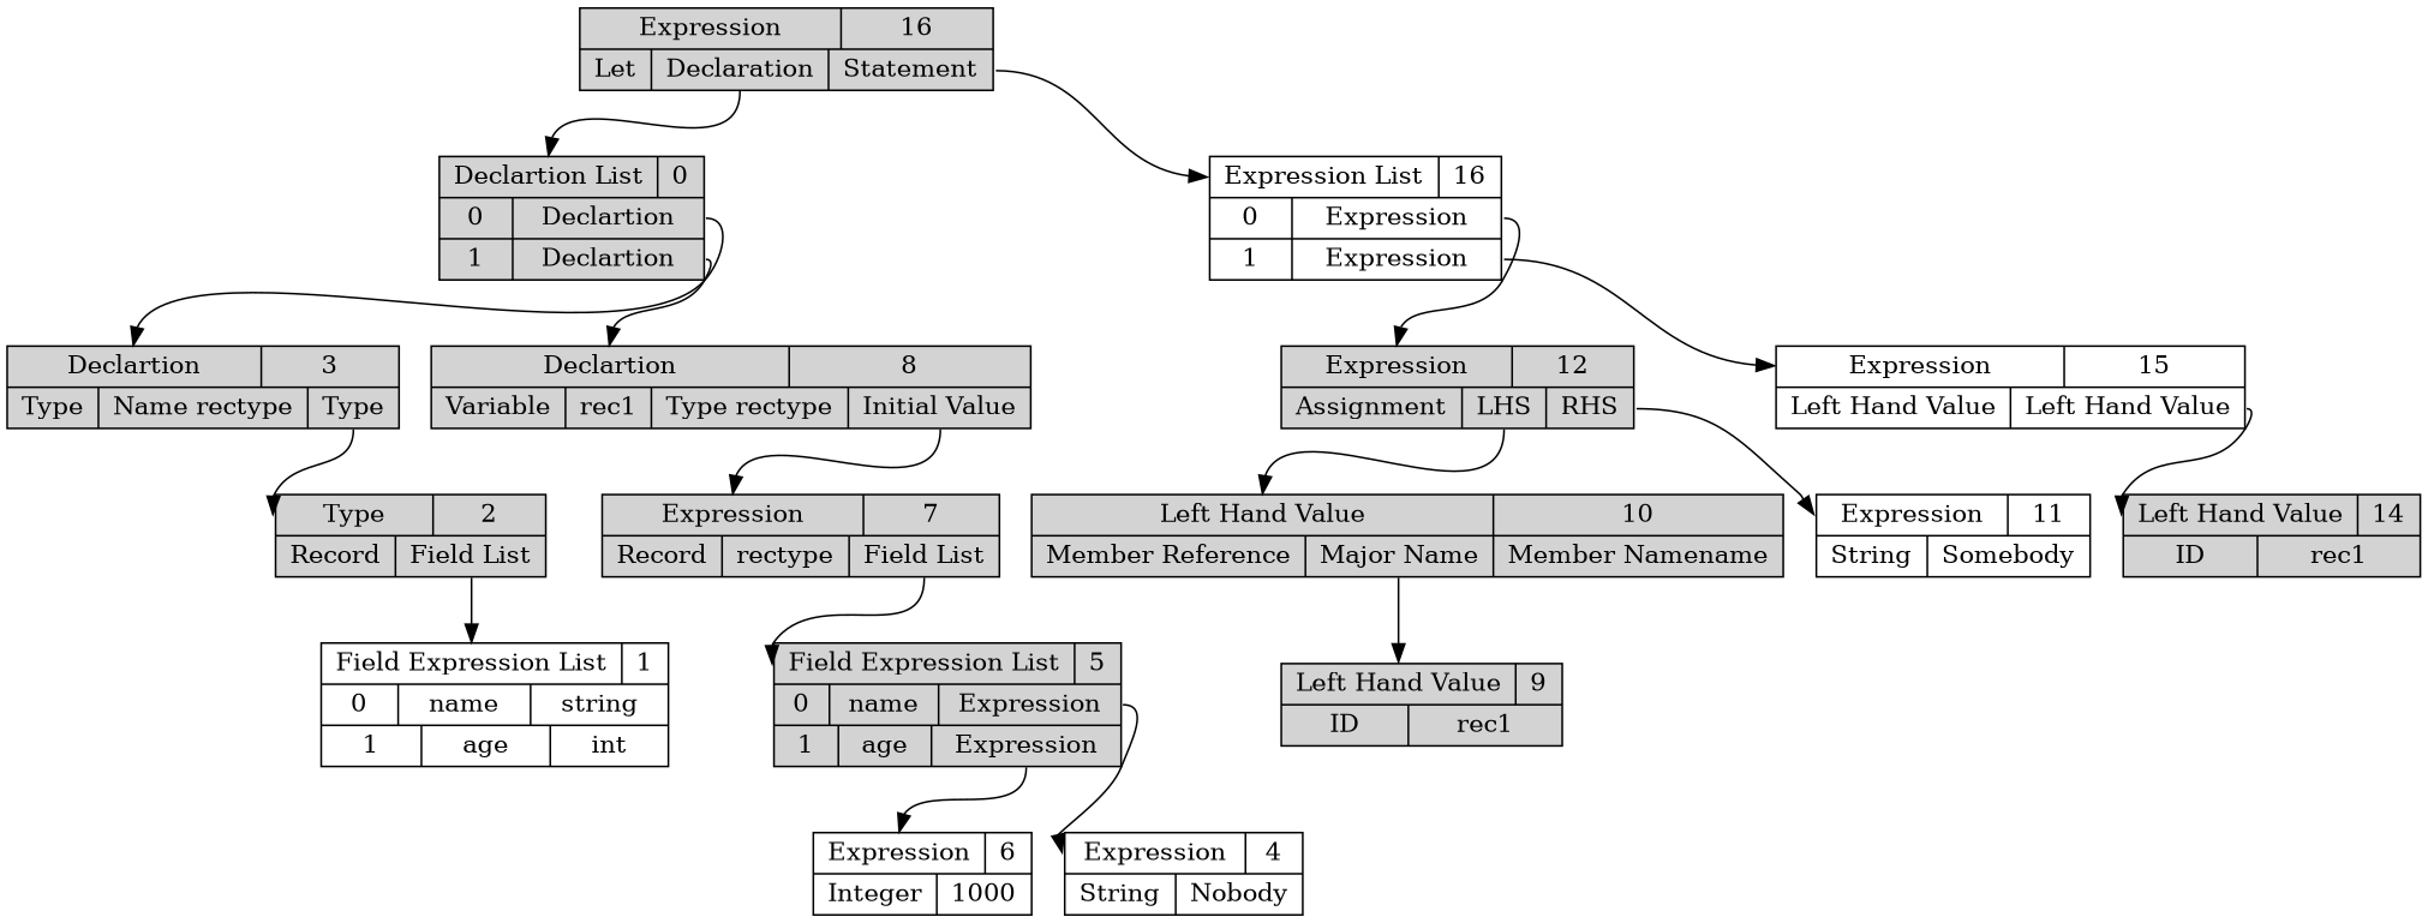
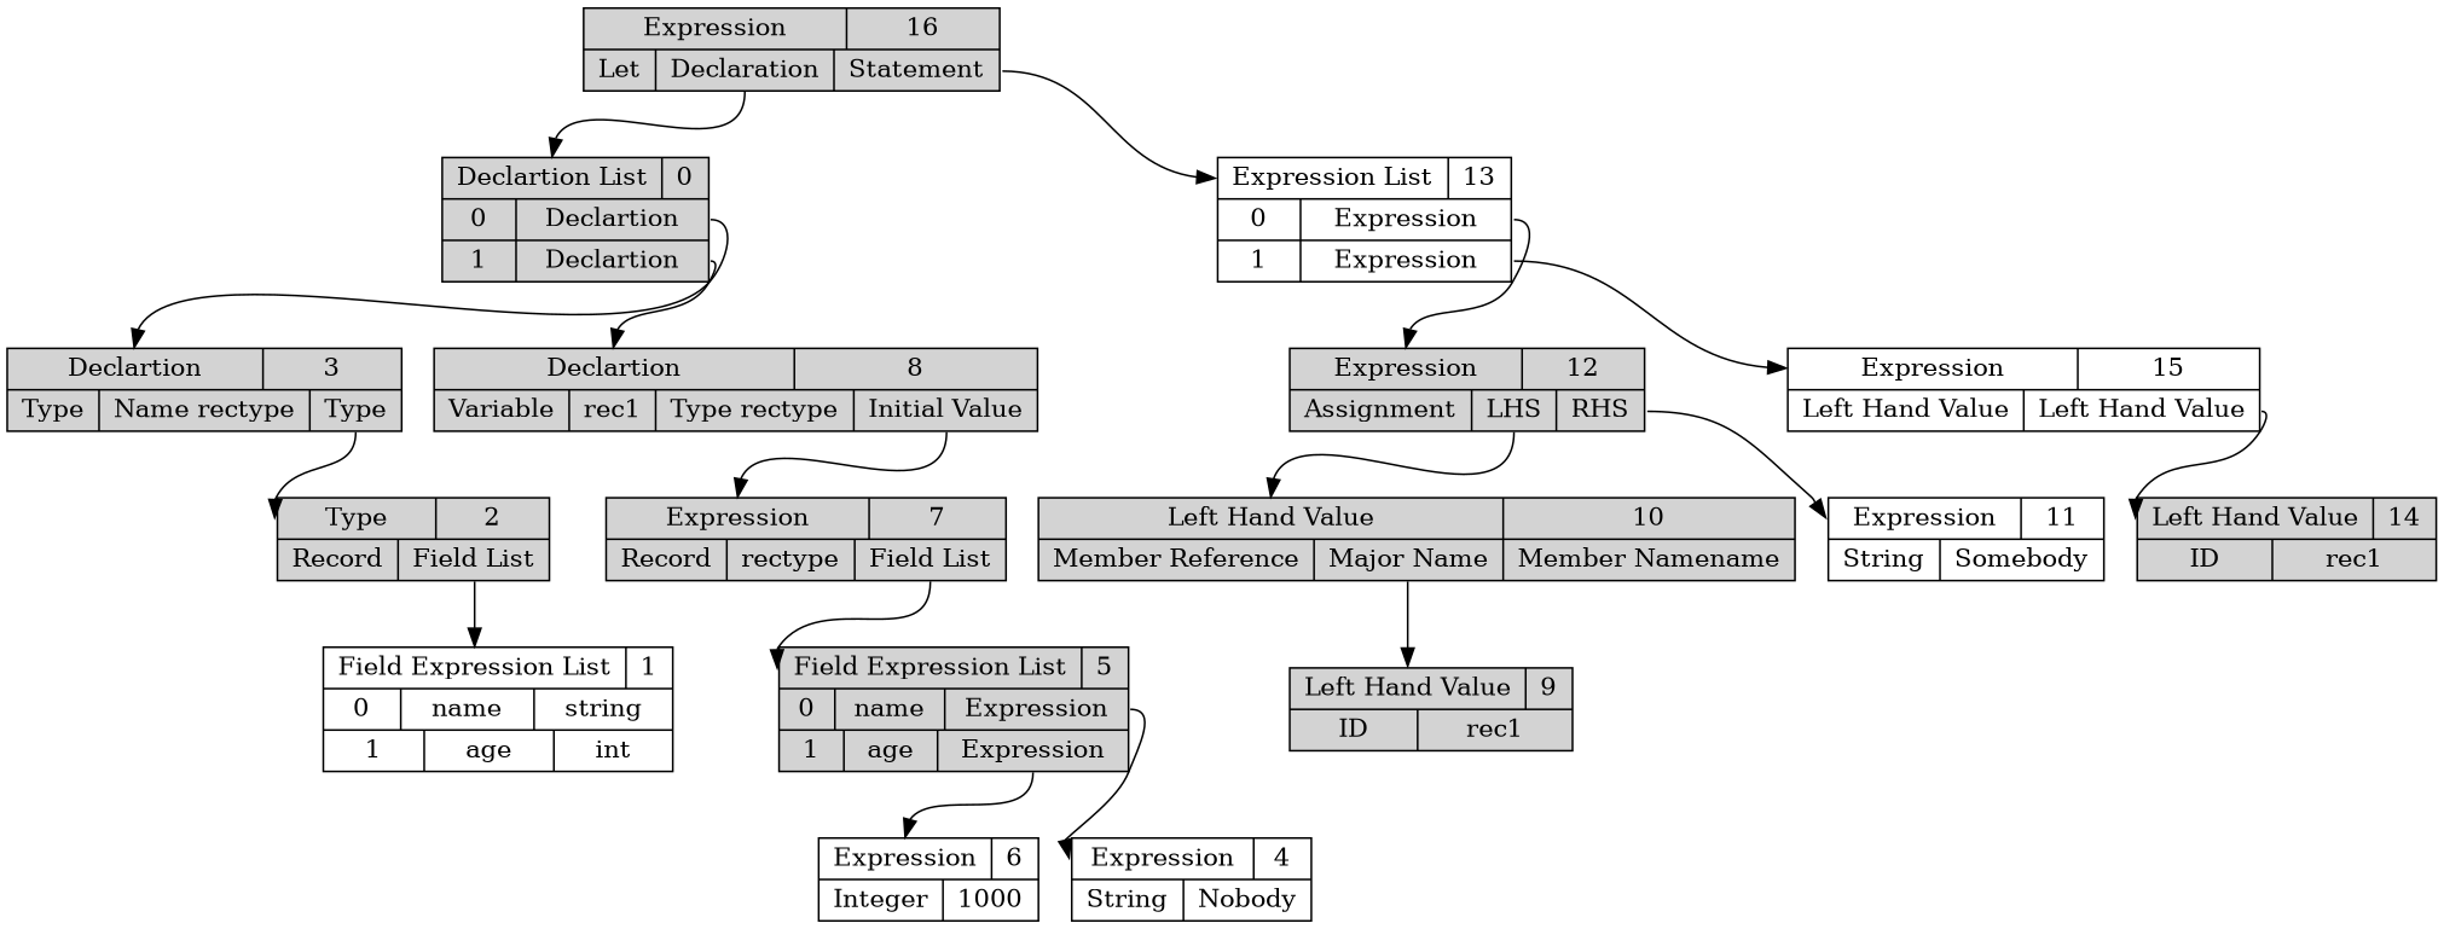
  digraph {
    node [shape=record style=filled fillcolor=lightgrey]
    edge [headport=ptr tailport=pos0]
    n1 [label="{ { <ptr> Expression | 16 } |{ Let | <dec> Declaration | <stmt> Statement } } "]
    n2 [label="{ { <ptr> Declartion List | 0 } | { 0 | <pos0> Declartion }| { 1 | <pos1> Declartion } }"]
-   n3 [label="{ { <ptr> Expression List | 16 } | { 0 | <pos0> Expression }| { 1 | <pos1> Expression } }" fillcolor=white]
+   n3 [label="{ { <ptr> Expression List | 13 } | { 0 | <pos0> Expression }| { 1 | <pos1> Expression } }" fillcolor=white]
    n4 [label="{ { <ptr> Declartion | 3 } | {Type | Name rectype | <ty> Type } }"]
    n5 [label="{ { <ptr> Type | 2 } | { Record | <flist> Field List } } "]
    n6 [label="{ { <ptr> Field Expression List | 1 } | { 0 | name | string }| { 1 | age | int } }" fillcolor=white]
    n7 [label="{ { <ptr> Declartion | 8 } | {Variable | rec1 | Type rectype | <initval> Initial Value } }"]
    n8 [label="{ { <ptr> Expression | 7 } |{ Record | rectype | <flistpos> Field List} }"]
    n9 [label="{ { <ptr> Field Expression List | 5 } | { 0 | name | <pos0> Expression }| { 1 | age | <pos1> Expression } }"]
    n10 [label="{ { <ptr> Expression | 4 } |{ String | Nobody } }" fillcolor=white]
    n11 [label="{ { <ptr> Expression | 6 } |{ Integer | 1000 } }" fillcolor=white]
    n12 [label="{ { <ptr> Expression | 12 } |{ Assignment | <lval> LHS | <rhs> RHS } } "]
    n13 [label="{ { <ptr> Left Hand Value | 10 } | { Member Reference | <maj> Major Name | Member Namename} } "]
    n14 [label="{ { <ptr> Expression | 11 } |{ String | Somebody } }" fillcolor=white]
    n15 [label="{ { <ptr> Left Hand Value | 9 } | { ID | rec1 } } "]
    n16 [label="{ { <ptr> Expression | 15 } |{ Left Hand Value | <lval> Left Hand Value} }" fillcolor=white]
    n17 [label="{ { <ptr> Left Hand Value | 14 } | { ID | rec1 } } "]
    n1 -> n2 [tailport=dec]
    n1 -> n3 [tailport=stmt]
    n2 -> n4
    n2 -> n7 [tailport=pos1]
    n3 -> n12
    n3 -> n16 [tailport=pos1]
    n4 -> n5 [tailport=ty]
    n5 -> n6 [tailport=flist]
    n7 -> n8 [tailport=initval]
    n8 -> n9 [tailport=flistpos]
    n9 -> n10
    n9 -> n11 [tailport=pos1]
    n12 -> n13 [tailport=lval]
    n12 -> n14 [tailport=rhs]
    n13 -> n15 [tailport=maj]
    n16 -> n17 [tailport=lval]
  }
